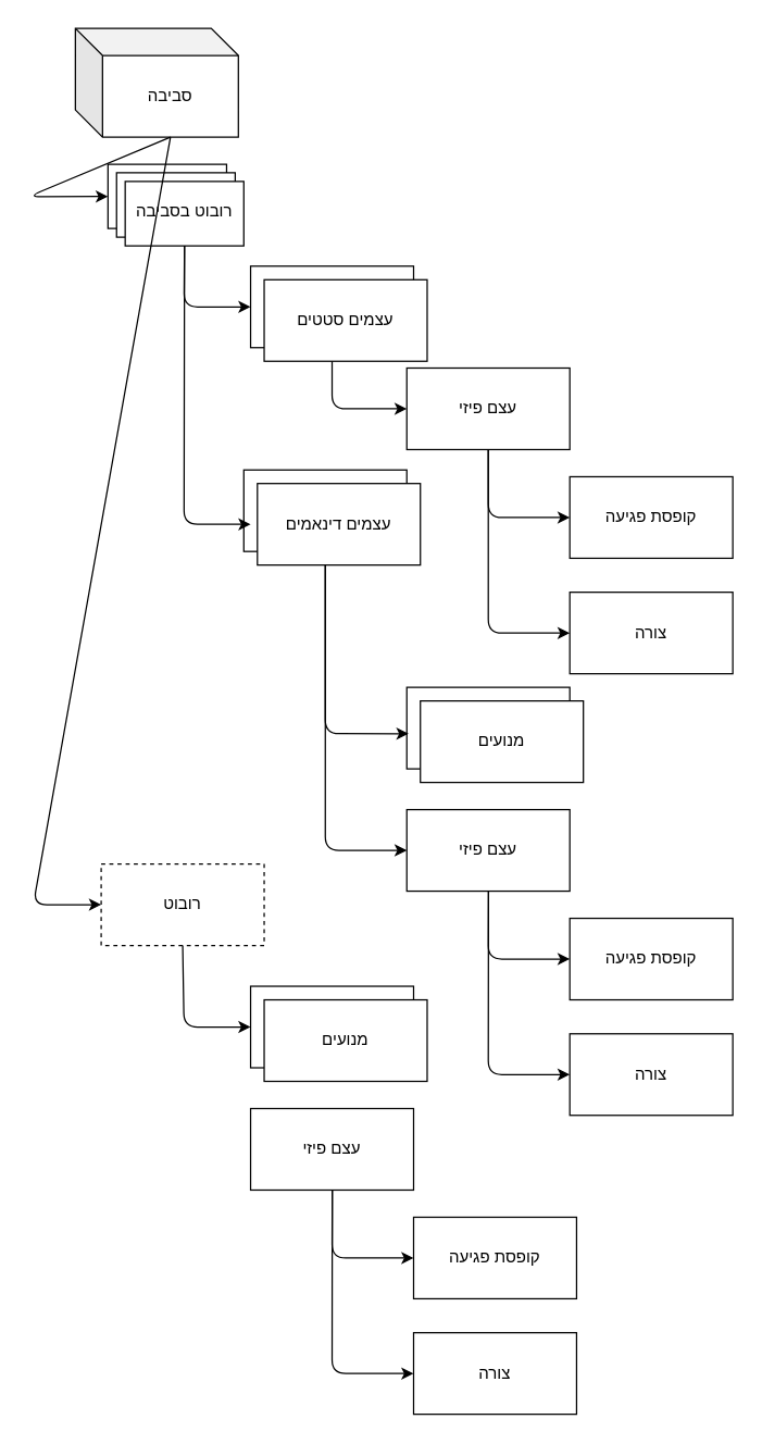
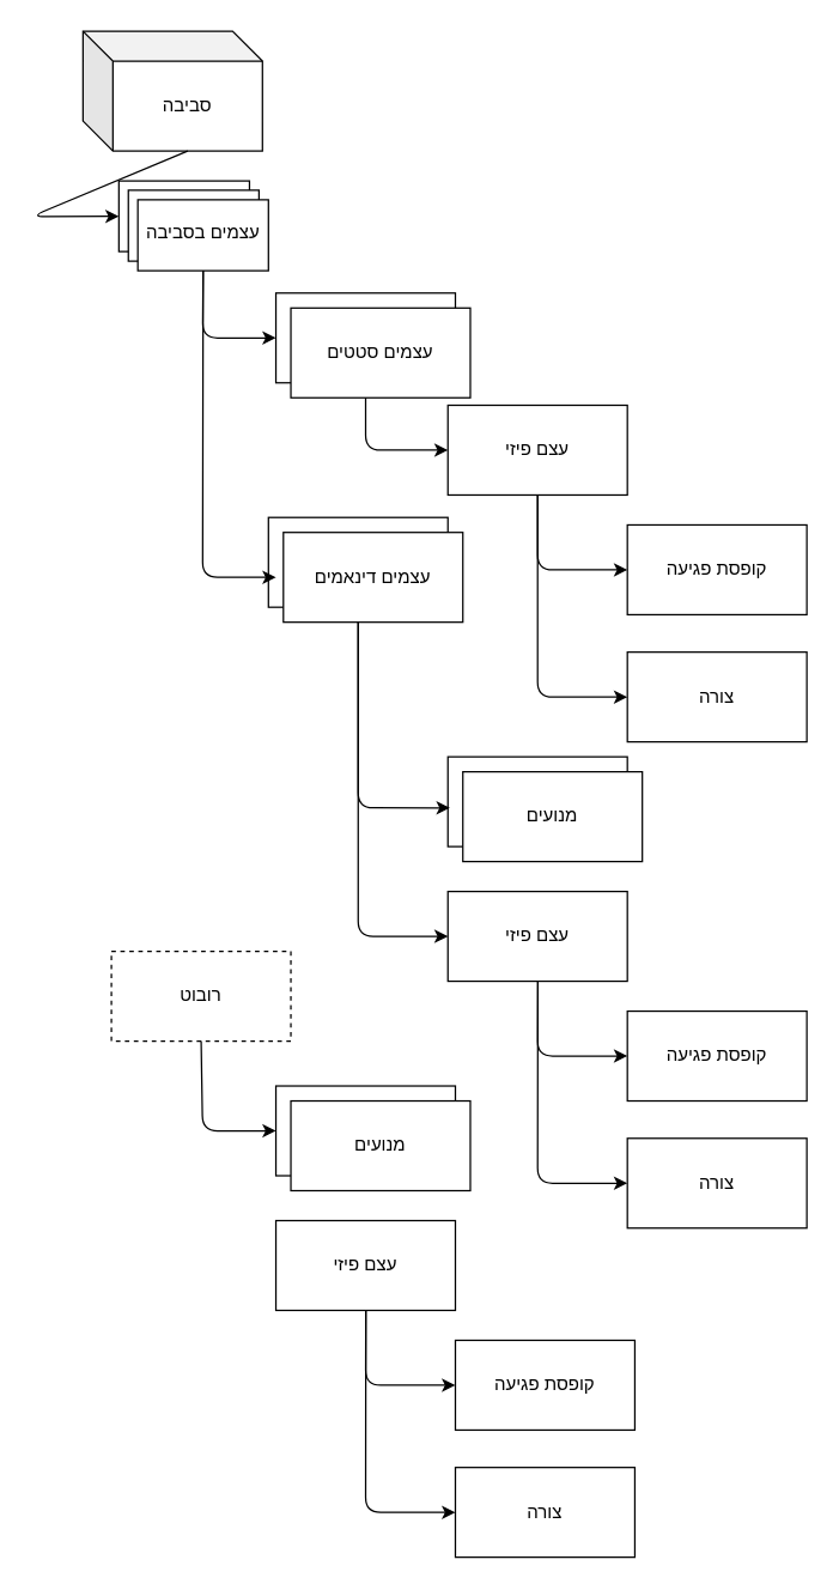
  <mxCell id="0" />
  <mxCell id="1" parent="0" />
  <mxCell id="2" value="סביבה" style="shape=cube;whiteSpace=wrap;html=1;boundedLbl=1;backgroundOutline=1;darkOpacity=0.05;darkOpacity2=0.1;" vertex="1" parent="1"><mxGeometry x="55" y="20" width="120" height="80" as="geometry" /></mxCell>
  <mxCell id="3" value="רובוט" style="rounded=0;whiteSpace=wrap;html=1;dashed=1;" vertex="1" parent="1"><mxGeometry x="74" y="635" width="120" height="60" as="geometry" /></mxCell>
  <mxCell id="4" value="" style="endArrow=classic;html=1;exitX=0;exitY=0;exitDx=70;exitDy=80;exitPerimeter=0;entryX=0;entryY=0;entryDx=100;entryDy=36.335;entryPerimeter=0;" edge="1" parent="1" source="2" target="5"><mxGeometry width="50" height="50" relative="1" as="geometry"><mxPoint x="117" y="170" as="sourcePoint" /><mxPoint x="156.81" y="180.048" as="targetPoint" /><Array as="points"><mxPoint x="20" y="144" /></Array></mxGeometry></mxCell>
  <mxCell id="5" value="" style="verticalLabelPosition=bottom;verticalAlign=top;html=1;shape=mxgraph.basic.layered_rect;dx=12.67;outlineConnect=0;rotation=-180;" vertex="1" parent="1"><mxGeometry x="79" y="120" width="100" height="60" as="geometry" /></mxCell>
- <mxCell id="6" value="רובוט בסביבה" style="text;html=1;strokeColor=none;fillColor=none;align=center;verticalAlign=middle;whiteSpace=wrap;rounded=0;" vertex="1" parent="1"><mxGeometry x="70" y="140" width="131" height="30" as="geometry" /></mxCell>
+ <mxCell id="6" value="עצמים בסביבה" style="text;html=1;strokeColor=none;fillColor=none;align=center;verticalAlign=middle;whiteSpace=wrap;rounded=0;" vertex="1" parent="1"><mxGeometry x="70" y="140" width="131" height="30" as="geometry" /></mxCell>
  <mxCell id="7" value="עצמים סטטים" style="rounded=0;whiteSpace=wrap;html=1;" vertex="1" parent="1"><mxGeometry x="184" y="195" width="120" height="60" as="geometry" /></mxCell>
  <mxCell id="8" value="" style="endArrow=classic;html=1;exitX=0.5;exitY=1;exitDx=0;exitDy=0;entryX=0;entryY=0.5;entryDx=0;entryDy=0;" edge="1" parent="1" source="7" target="9"><mxGeometry width="50" height="50" relative="1" as="geometry"><mxPoint x="158" y="480" as="sourcePoint" /><mxPoint x="239" y="305" as="targetPoint" /><Array as="points"><mxPoint x="244" y="300" /></Array></mxGeometry></mxCell>
  <mxCell id="9" value="עצם פיזי" style="rounded=0;whiteSpace=wrap;html=1;" vertex="1" parent="1"><mxGeometry x="299" y="270" width="120" height="60" as="geometry" /></mxCell>
  <mxCell id="10" value="עצמים דינאמים" style="rounded=0;whiteSpace=wrap;html=1;" vertex="1" parent="1"><mxGeometry x="179" y="345" width="120" height="60" as="geometry" /></mxCell>
  <mxCell id="11" value="עצם פיזי" style="rounded=0;whiteSpace=wrap;html=1;" vertex="1" parent="1"><mxGeometry x="299" y="595" width="120" height="60" as="geometry" /></mxCell>
  <mxCell id="12" value="מנוע" style="rounded=0;whiteSpace=wrap;html=1;" vertex="1" parent="1"><mxGeometry x="299" y="505" width="120" height="60" as="geometry" /></mxCell>
  <mxCell id="13" value="מנועים" style="rounded=0;whiteSpace=wrap;html=1;" vertex="1" parent="1"><mxGeometry x="309" y="515" width="120" height="60" as="geometry" /></mxCell>
  <mxCell id="14" value="צורה" style="rounded=0;whiteSpace=wrap;html=1;" vertex="1" parent="1"><mxGeometry x="419" y="435" width="120" height="60" as="geometry" /></mxCell>
  <mxCell id="15" value="קופסת פגיעה" style="rounded=0;whiteSpace=wrap;html=1;" vertex="1" parent="1"><mxGeometry x="419" y="350" width="120" height="60" as="geometry" /></mxCell>
  <mxCell id="16" value="" style="endArrow=classic;html=1;exitX=0.5;exitY=1;exitDx=0;exitDy=0;entryX=0;entryY=0.5;entryDx=0;entryDy=0;" edge="1" parent="1" source="9" target="15"><mxGeometry width="50" height="50" relative="1" as="geometry"><mxPoint x="364" y="425" as="sourcePoint" /><mxPoint x="414" y="375" as="targetPoint" /><Array as="points"><mxPoint x="359" y="380" /></Array></mxGeometry></mxCell>
  <mxCell id="17" value="" style="endArrow=classic;html=1;entryX=0;entryY=0.5;entryDx=0;entryDy=0;exitX=0.5;exitY=1;exitDx=0;exitDy=0;" edge="1" parent="1" source="9" target="14"><mxGeometry width="50" height="50" relative="1" as="geometry"><mxPoint x="354" y="505" as="sourcePoint" /><mxPoint x="404" y="455" as="targetPoint" /><Array as="points"><mxPoint x="359" y="465" /></Array></mxGeometry></mxCell>
  <mxCell id="18" value="" style="endArrow=classic;html=1;exitX=0;exitY=0;exitDx=43.665;exitDy=0;exitPerimeter=0;entryX=0.042;entryY=0.667;entryDx=0;entryDy=0;entryPerimeter=0;" edge="1" parent="1" source="5" target="10"><mxGeometry width="50" height="50" relative="1" as="geometry"><mxPoint x="54" y="415" as="sourcePoint" /><mxPoint x="104" y="365" as="targetPoint" /><Array as="points"><mxPoint x="135" y="385" /></Array></mxGeometry></mxCell>
  <mxCell id="19" value="" style="endArrow=classic;html=1;entryX=0;entryY=0.5;entryDx=0;entryDy=0;exitX=0;exitY=0;exitDx=43.665;exitDy=0;exitPerimeter=0;" edge="1" parent="1" source="5" target="7"><mxGeometry width="50" height="50" relative="1" as="geometry"><mxPoint x="84" y="265" as="sourcePoint" /><mxPoint x="134" y="215" as="targetPoint" /><Array as="points"><mxPoint x="135" y="225" /></Array></mxGeometry></mxCell>
  <mxCell id="20" value="" style="endArrow=classic;html=1;exitX=0.5;exitY=1;exitDx=0;exitDy=0;entryX=0.011;entryY=0.569;entryDx=0;entryDy=0;entryPerimeter=0;" edge="1" parent="1" source="10" target="12"><mxGeometry width="50" height="50" relative="1" as="geometry"><mxPoint x="194" y="535" as="sourcePoint" /><mxPoint x="284" y="535" as="targetPoint" /><Array as="points"><mxPoint x="239" y="539" /></Array></mxGeometry></mxCell>
  <mxCell id="21" value="" style="endArrow=classic;html=1;entryX=0;entryY=0.5;entryDx=0;entryDy=0;exitX=0.5;exitY=1;exitDx=0;exitDy=0;" edge="1" parent="1" source="10" target="11"><mxGeometry width="50" height="50" relative="1" as="geometry"><mxPoint x="194" y="645" as="sourcePoint" /><mxPoint x="244" y="595" as="targetPoint" /><Array as="points"><mxPoint x="239" y="625" /></Array></mxGeometry></mxCell>
  <mxCell id="22" value="צורה" style="rounded=0;whiteSpace=wrap;html=1;" vertex="1" parent="1"><mxGeometry x="419" y="760" width="120" height="60" as="geometry" /></mxCell>
  <mxCell id="23" value="קופסת פגיעה" style="rounded=0;whiteSpace=wrap;html=1;" vertex="1" parent="1"><mxGeometry x="419" y="675" width="120" height="60" as="geometry" /></mxCell>
  <mxCell id="24" value="" style="endArrow=classic;html=1;exitX=0.5;exitY=1;exitDx=0;exitDy=0;entryX=0;entryY=0.5;entryDx=0;entryDy=0;" edge="1" parent="1" target="23"><mxGeometry width="50" height="50" relative="1" as="geometry"><mxPoint x="359.143" y="655" as="sourcePoint" /><mxPoint x="414" y="700" as="targetPoint" /><Array as="points"><mxPoint x="359" y="705" /></Array></mxGeometry></mxCell>
  <mxCell id="25" value="" style="endArrow=classic;html=1;entryX=0;entryY=0.5;entryDx=0;entryDy=0;exitX=0.5;exitY=1;exitDx=0;exitDy=0;" edge="1" parent="1" target="22"><mxGeometry width="50" height="50" relative="1" as="geometry"><mxPoint x="359.143" y="655" as="sourcePoint" /><mxPoint x="404" y="780" as="targetPoint" /><Array as="points"><mxPoint x="359" y="790" /></Array></mxGeometry></mxCell>
- <mxCell id="26" value="" style="endArrow=classic;html=1;entryX=0;entryY=0.5;entryDx=0;entryDy=0;exitX=0;exitY=0;exitDx=70;exitDy=80;exitPerimeter=0;" edge="1" parent="1" source="2" target="3"><mxGeometry width="50" height="50" relative="1" as="geometry"><mxPoint y="395" as="sourcePoint" x="-66" /><mxPoint x="-16" y="345" as="targetPoint" /><Array as="points"><mxPoint x="24" y="665" /></Array></mxGeometry></mxCell>
  <mxCell id="27" value="עצם פיזי" style="rounded=0;whiteSpace=wrap;html=1;" vertex="1" parent="1"><mxGeometry x="184" y="815" width="120" height="60" as="geometry" /></mxCell>
  <mxCell id="28" value="מנוע" style="rounded=0;whiteSpace=wrap;html=1;" vertex="1" parent="1"><mxGeometry x="184" y="725" width="120" height="60" as="geometry" /></mxCell>
  <mxCell id="29" value="מנועים" style="rounded=0;whiteSpace=wrap;html=1;" vertex="1" parent="1"><mxGeometry x="194" y="735" width="120" height="60" as="geometry" /></mxCell>
  <mxCell id="30" value="צורה" style="rounded=0;whiteSpace=wrap;html=1;" vertex="1" parent="1"><mxGeometry x="304" y="980" width="120" height="60" as="geometry" /></mxCell>
  <mxCell id="31" value="קופסת פגיעה" style="rounded=0;whiteSpace=wrap;html=1;" vertex="1" parent="1"><mxGeometry x="304" y="895" width="120" height="60" as="geometry" /></mxCell>
  <mxCell id="32" value="" style="endArrow=classic;html=1;exitX=0.5;exitY=1;exitDx=0;exitDy=0;entryX=0;entryY=0.5;entryDx=0;entryDy=0;" edge="1" parent="1" target="31"><mxGeometry width="50" height="50" relative="1" as="geometry"><mxPoint x="244.143" y="875" as="sourcePoint" /><mxPoint x="299" y="920" as="targetPoint" /><Array as="points"><mxPoint x="244" y="925" /></Array></mxGeometry></mxCell>
  <mxCell id="33" value="" style="endArrow=classic;html=1;entryX=0;entryY=0.5;entryDx=0;entryDy=0;exitX=0.5;exitY=1;exitDx=0;exitDy=0;" edge="1" parent="1" target="30"><mxGeometry width="50" height="50" relative="1" as="geometry"><mxPoint x="244.143" y="875" as="sourcePoint" /><mxPoint x="289" y="1000" as="targetPoint" /><Array as="points"><mxPoint x="244" y="1010" /></Array></mxGeometry></mxCell>
  <mxCell id="34" value="" style="endArrow=classic;html=1;entryX=0;entryY=0.5;entryDx=0;entryDy=0;exitX=0.5;exitY=1;exitDx=0;exitDy=0;" edge="1" parent="1" source="3" target="28"><mxGeometry width="50" height="50" relative="1" as="geometry"><mxPoint x="194" y="845" as="sourcePoint" /><mxPoint x="244" y="795" as="targetPoint" /><Array as="points"><mxPoint x="135" y="755" /></Array></mxGeometry></mxCell>
  <mxCell id="35" value="עצמים דינאמים" style="rounded=0;whiteSpace=wrap;html=1;" vertex="1" parent="1"><mxGeometry x="189" y="355" width="120" height="60" as="geometry" /></mxCell>
  <mxCell id="36" value="עצמים סטטים" style="rounded=0;whiteSpace=wrap;html=1;" vertex="1" parent="1"><mxGeometry x="194" y="205" width="120" height="60" as="geometry" /></mxCell>
